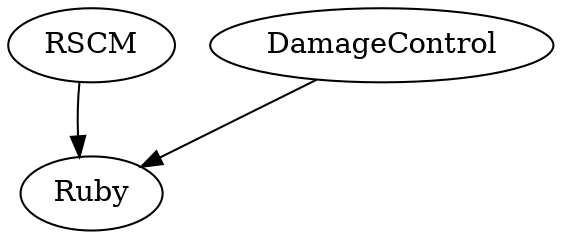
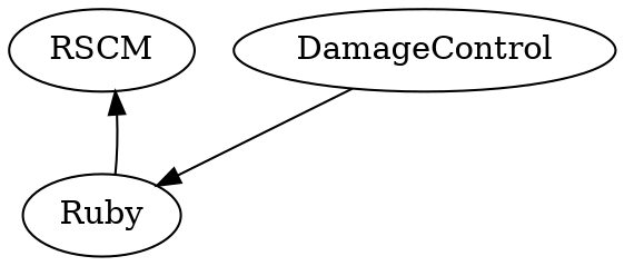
  digraph {
    RSCM
    Ruby
    DamageControl
-   RSCM -> Ruby
+   Ruby -> RSCM
    DamageControl -> Ruby
  }
